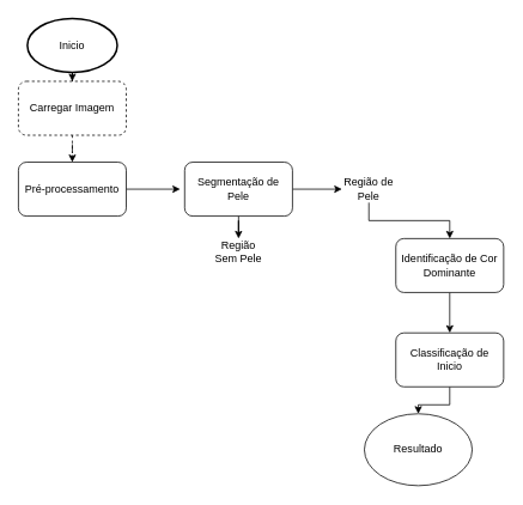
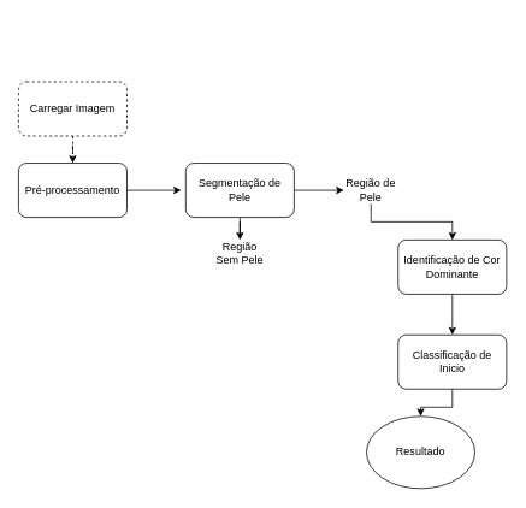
  <mxCell id="0" />
  <mxCell id="1" parent="0" />
- <mxCell id="2" value="" style="edgeStyle=orthogonalEdgeStyle;rounded=0;orthogonalLoop=1;jettySize=auto;html=1;" parent="1" source="3" target="5" edge="1"><mxGeometry relative="1" as="geometry" /></mxCell>
- <mxCell id="3" value="Inicio" style="strokeWidth=2;html=1;shape=mxgraph.flowchart.start_1;whiteSpace=wrap;" parent="1" vertex="1"><mxGeometry x="30" y="20" width="100" height="60" as="geometry" /></mxCell>
  <mxCell id="4" value="" style="edgeStyle=orthogonalEdgeStyle;rounded=0;orthogonalLoop=1;jettySize=auto;html=1;dashed=1;" parent="1" source="5" target="7" edge="1"><mxGeometry relative="1" as="geometry" /></mxCell>
  <mxCell id="5" value="Carregar Imagem" style="rounded=1;whiteSpace=wrap;html=1;dashed=1;" parent="1" vertex="1"><mxGeometry x="20" y="90" width="120" height="60" as="geometry" /></mxCell>
  <mxCell id="6" value="" style="edgeStyle=orthogonalEdgeStyle;rounded=0;orthogonalLoop=1;jettySize=auto;html=1;" parent="1" source="7" edge="1"><mxGeometry relative="1" as="geometry"><mxPoint x="200" y="210" as="targetPoint" /><Array as="points"><mxPoint x="25" y="210" /><mxPoint x="25" y="211" /></Array></mxGeometry></mxCell>
  <mxCell id="7" value="Pré-processamento" style="rounded=1;whiteSpace=wrap;html=1;" parent="1" vertex="1"><mxGeometry x="20" y="180" width="120" height="60" as="geometry" /></mxCell>
  <mxCell id="8" style="edgeStyle=orthogonalEdgeStyle;rounded=0;orthogonalLoop=1;jettySize=auto;html=1;" parent="1" source="10" target="12" edge="1"><mxGeometry relative="1" as="geometry" /></mxCell>
  <mxCell id="9" value="" style="edgeStyle=orthogonalEdgeStyle;rounded=0;orthogonalLoop=1;jettySize=auto;html=1;" parent="1" source="10" target="13" edge="1"><mxGeometry relative="1" as="geometry" /></mxCell>
  <mxCell id="10" value="Segmentação de Pele" style="rounded=1;whiteSpace=wrap;html=1;" parent="1" vertex="1"><mxGeometry x="205" y="180" width="120" height="60" as="geometry" /></mxCell>
  <mxCell id="11" value="" style="edgeStyle=orthogonalEdgeStyle;rounded=0;orthogonalLoop=1;jettySize=auto;html=1;" parent="1" source="12" target="15" edge="1"><mxGeometry relative="1" as="geometry" /></mxCell>
  <mxCell id="12" value="Região de Pele" style="text;html=1;strokeColor=none;fillColor=none;align=center;verticalAlign=middle;whiteSpace=wrap;rounded=0;" parent="1" vertex="1"><mxGeometry x="380" y="195" width="60" height="30" as="geometry" /></mxCell>
  <mxCell id="13" value="Região Sem Pele" style="text;html=1;strokeColor=none;fillColor=none;align=center;verticalAlign=middle;whiteSpace=wrap;rounded=0;" parent="1" vertex="1"><mxGeometry x="235" y="265" width="60" height="30" as="geometry" /></mxCell>
  <mxCell id="14" value="" style="edgeStyle=orthogonalEdgeStyle;rounded=0;orthogonalLoop=1;jettySize=auto;html=1;" parent="1" source="15" target="17" edge="1"><mxGeometry relative="1" as="geometry" /></mxCell>
  <mxCell id="15" value="Identificação de Cor Dominante" style="rounded=1;whiteSpace=wrap;html=1;" parent="1" vertex="1"><mxGeometry x="440" y="265" width="120" height="60" as="geometry" /></mxCell>
  <mxCell id="16" style="edgeStyle=orthogonalEdgeStyle;rounded=0;orthogonalLoop=1;jettySize=auto;html=1;entryX=0.5;entryY=0;entryDx=0;entryDy=0;" parent="1" source="17" target="18" edge="1"><mxGeometry relative="1" as="geometry" /></mxCell>
  <mxCell id="17" value="Classificação de Inicio" style="rounded=1;whiteSpace=wrap;html=1;" parent="1" vertex="1"><mxGeometry x="440" y="370" width="120" height="60" as="geometry" /></mxCell>
  <mxCell id="18" value="Resultado" style="ellipse;whiteSpace=wrap;html=1;" parent="1" vertex="1"><mxGeometry x="405" y="460" width="120" height="80" as="geometry" /></mxCell>
